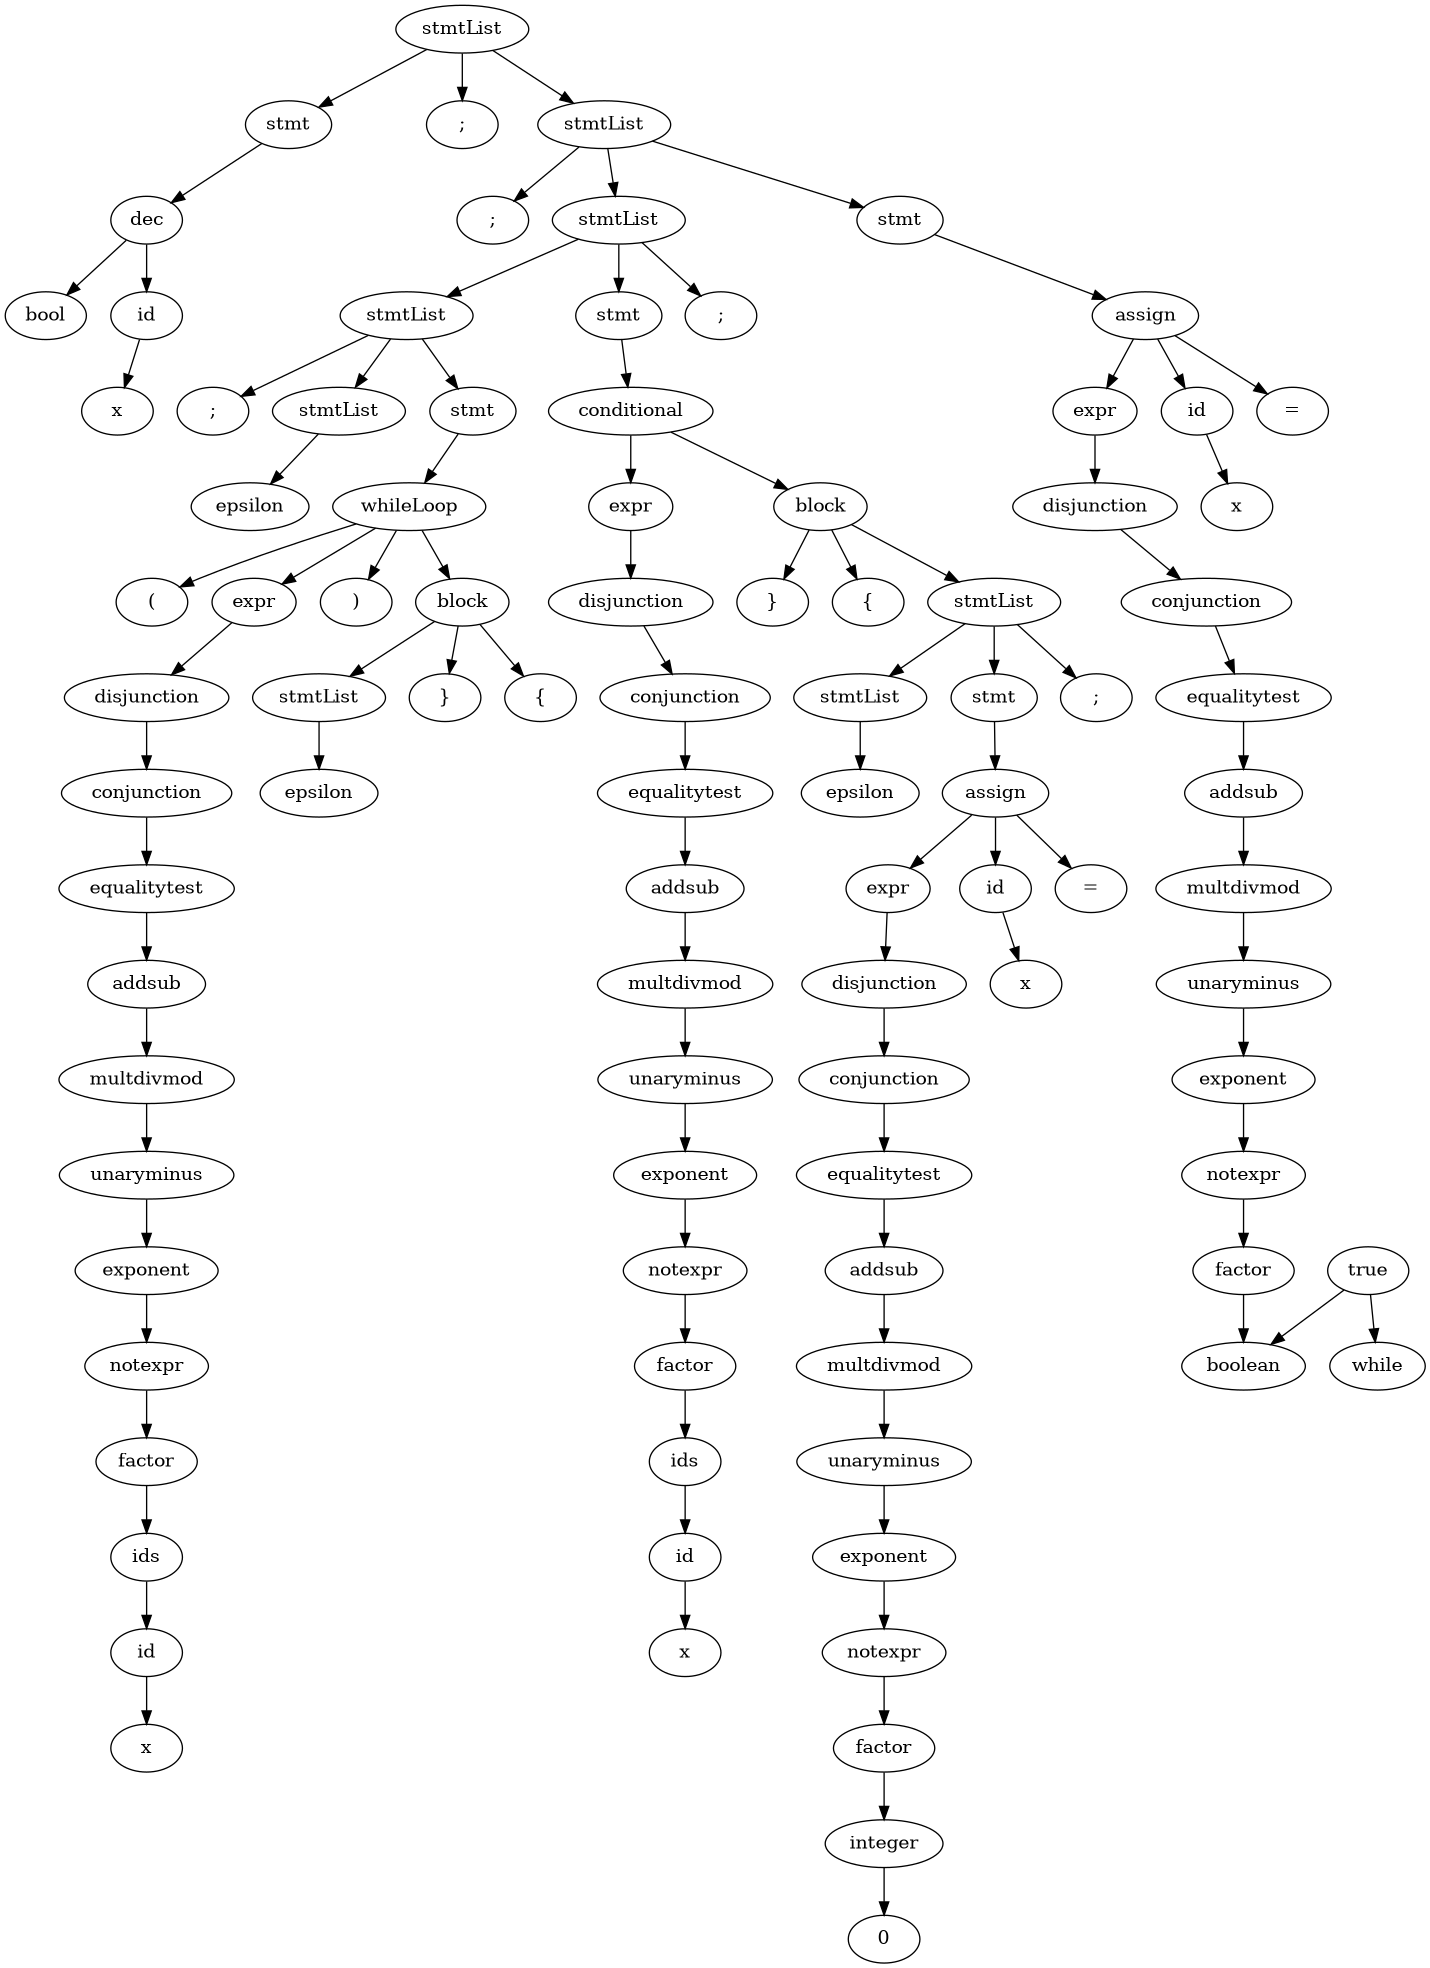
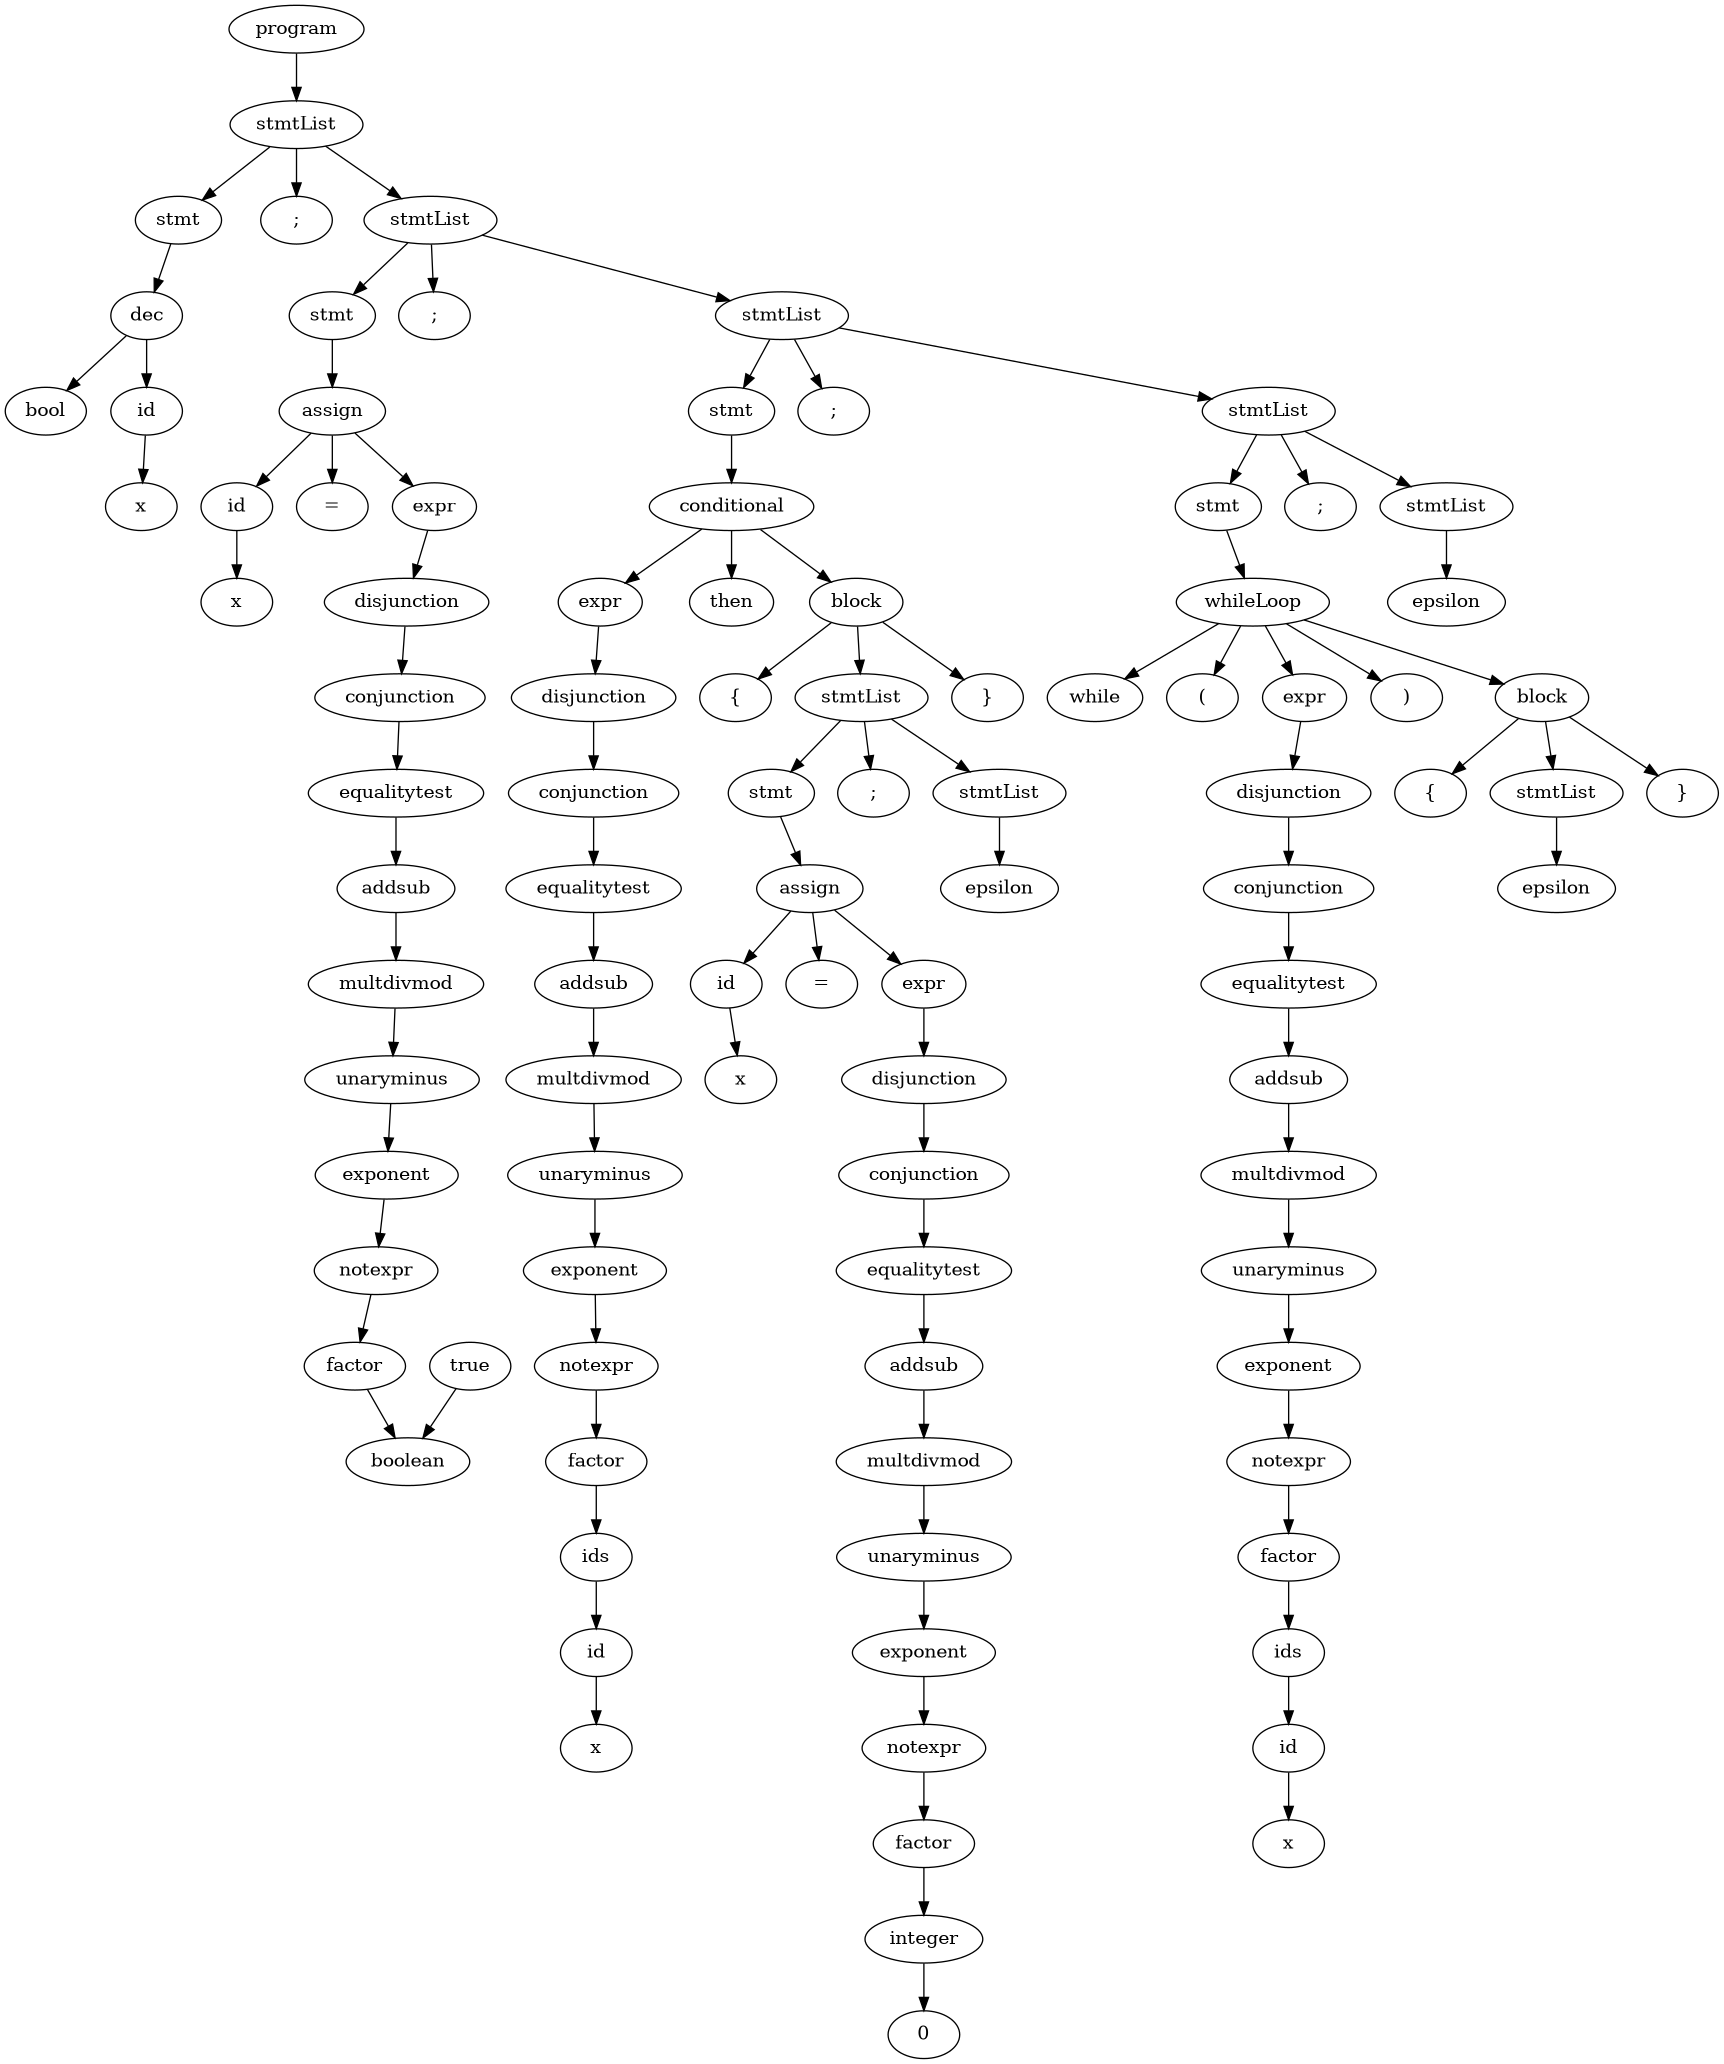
  digraph {
+   n1 [label=program]
    n2 [label=stmtList]
    n3 [label=stmt]
    n4 [label=";"]
    n5 [label=stmtList]
    n6 [label=dec]
    n7 [label=stmt]
    n8 [label=";"]
    n9 [label=stmtList]
    n10 [label=bool]
    n11 [label=id]
    n12 [label=x]
    n13 [label=assign]
    n14 [label=stmt]
    n15 [label=";"]
    n16 [label=stmtList]
    n17 [label=id]
    n18 [label="="]
    n19 [label=expr]
    n20 [label=x]
    n21 [label=disjunction]
    n22 [label=conjunction]
    n23 [label=equalitytest]
    n24 [label=addsub]
    n25 [label=multdivmod]
    n26 [label=unaryminus]
    n27 [label=exponent]
    n28 [label=notexpr]
    n29 [label=factor]
    n30 [label=boolean]
    n31 [label=true]
    n32 [label=conditional]
    n33 [label=stmt]
    n34 [label=";"]
    n35 [label=stmtList]
    n36 [label=expr]
+   n37 [label=then]
    n38 [label=block]
    n39 [label=disjunction]
    n40 [label="{"]
    n41 [label=stmtList]
    n42 [label="}"]
    n43 [label=conjunction]
    n44 [label=equalitytest]
    n45 [label=addsub]
    n46 [label=multdivmod]
    n47 [label=unaryminus]
    n48 [label=exponent]
    n49 [label=notexpr]
    n50 [label=factor]
    n51 [label=ids]
    n52 [label=id]
    n53 [label=x]
    n54 [label=stmt]
    n55 [label=";"]
    n56 [label=stmtList]
    n57 [label=assign]
    n58 [label=epsilon]
    n59 [label=id]
    n60 [label="="]
    n61 [label=expr]
    n62 [label=x]
    n63 [label=disjunction]
    n64 [label=conjunction]
    n65 [label=equalitytest]
    n66 [label=addsub]
    n67 [label=multdivmod]
    n68 [label=unaryminus]
    n69 [label=exponent]
    n70 [label=notexpr]
    n71 [label=factor]
    n72 [label=integer]
    n73 [label=0]
    n74 [label=whileLoop]
    n75 [label=epsilon]
    n76 [label=while]
    n77 [label="("]
    n78 [label=expr]
    n79 [label=")"]
    n80 [label=block]
    n81 [label=disjunction]
    n82 [label="{"]
    n83 [label=stmtList]
    n84 [label="}"]
    n85 [label=conjunction]
    n86 [label=equalitytest]
    n87 [label=addsub]
    n88 [label=multdivmod]
    n89 [label=unaryminus]
    n90 [label=exponent]
    n91 [label=notexpr]
    n92 [label=factor]
    n93 [label=ids]
    n94 [label=id]
    n95 [label=x]
    n96 [label=epsilon]
+   n1 -> n2
    n2 -> n3
    n2 -> n4
    n2 -> n5
    n3 -> n6
    n5 -> n7
    n5 -> n8
    n5 -> n9
    n6 -> n10
    n6 -> n11
    n7 -> n13
    n9 -> n14
    n9 -> n15
    n9 -> n16
    n11 -> n12
    n13 -> n17
    n13 -> n18
    n13 -> n19
    n14 -> n32
    n16 -> n33
    n16 -> n34
    n16 -> n35
    n17 -> n20
    n19 -> n21
    n21 -> n22
    n22 -> n23
    n23 -> n24
    n24 -> n25
    n25 -> n26
    n26 -> n27
    n27 -> n28
    n28 -> n29
    n29 -> n30
    n31 -> n30
    n32 -> n36
+   n32 -> n37
    n32 -> n38
    n33 -> n74
    n35 -> n75
    n36 -> n39
    n38 -> n40
    n38 -> n41
    n38 -> n42
    n39 -> n43
    n41 -> n54
    n41 -> n55
    n41 -> n56
    n43 -> n44
    n44 -> n45
    n45 -> n46
    n46 -> n47
    n47 -> n48
    n48 -> n49
    n49 -> n50
    n50 -> n51
    n51 -> n52
    n52 -> n53
    n54 -> n57
    n56 -> n58
    n57 -> n59
    n57 -> n60
    n57 -> n61
    n59 -> n62
    n61 -> n63
    n63 -> n64
    n64 -> n65
    n65 -> n66
    n66 -> n67
    n67 -> n68
    n68 -> n69
    n69 -> n70
    n70 -> n71
    n71 -> n72
    n72 -> n73
-   n31 -> n76
+   n74 -> n76
    n74 -> n77
    n74 -> n78
    n74 -> n79
    n74 -> n80
    n78 -> n81
    n80 -> n82
    n80 -> n83
    n80 -> n84
    n81 -> n85
    n83 -> n96
    n85 -> n86
    n86 -> n87
    n87 -> n88
    n88 -> n89
    n89 -> n90
    n90 -> n91
    n91 -> n92
    n92 -> n93
    n93 -> n94
    n94 -> n95
  }
